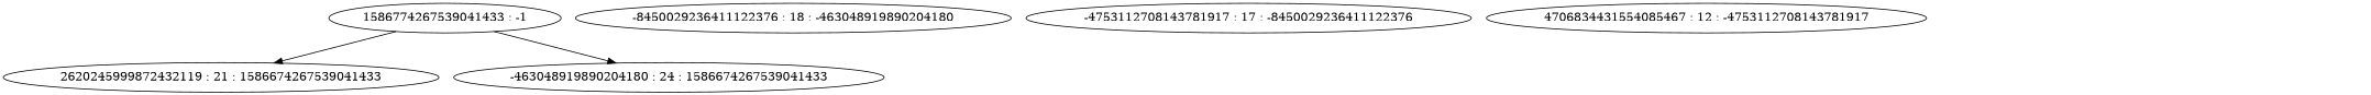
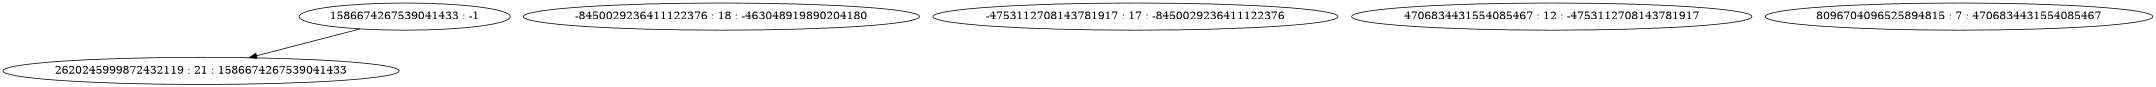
  digraph {
-   n1 [label="1586774267539041433 : -1"]
+   n1 [label="1586674267539041433 : -1"]
    n2 [label="2620245999872432119 : 21 : 1586674267539041433\n"]
-   n3 [label="-463048919890204180 : 24 : 1586674267539041433\n"]
    n4 [label="-8450029236411122376 : 18 : -463048919890204180\n"]
    n5 [label="-4753112708143781917 : 17 : -8450029236411122376\n"]
    n6 [label="4706834431554085467 : 12 : -4753112708143781917\n"]
+   n7 [label="8096704096525894815 : 7 : 4706834431554085467\n"]
    n1 -> n2
-   n1 -> n3
  }
